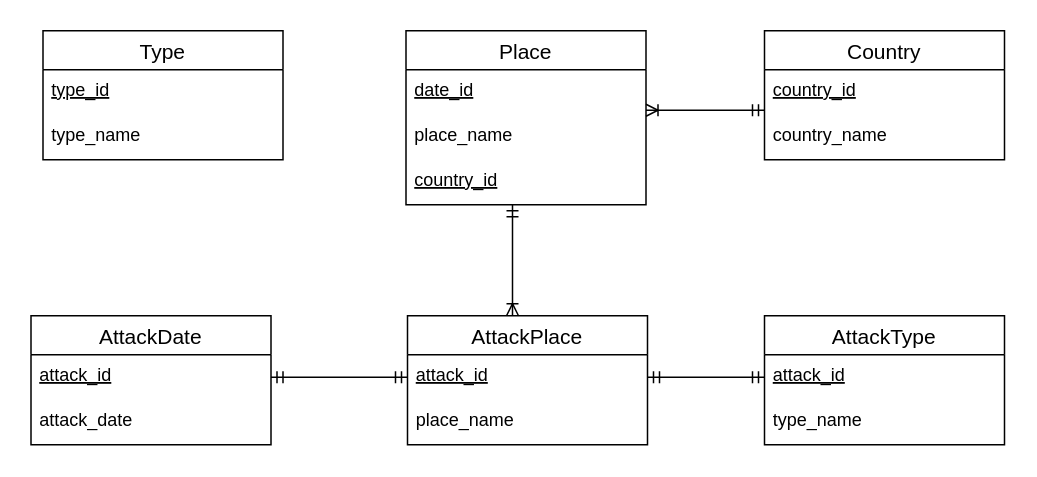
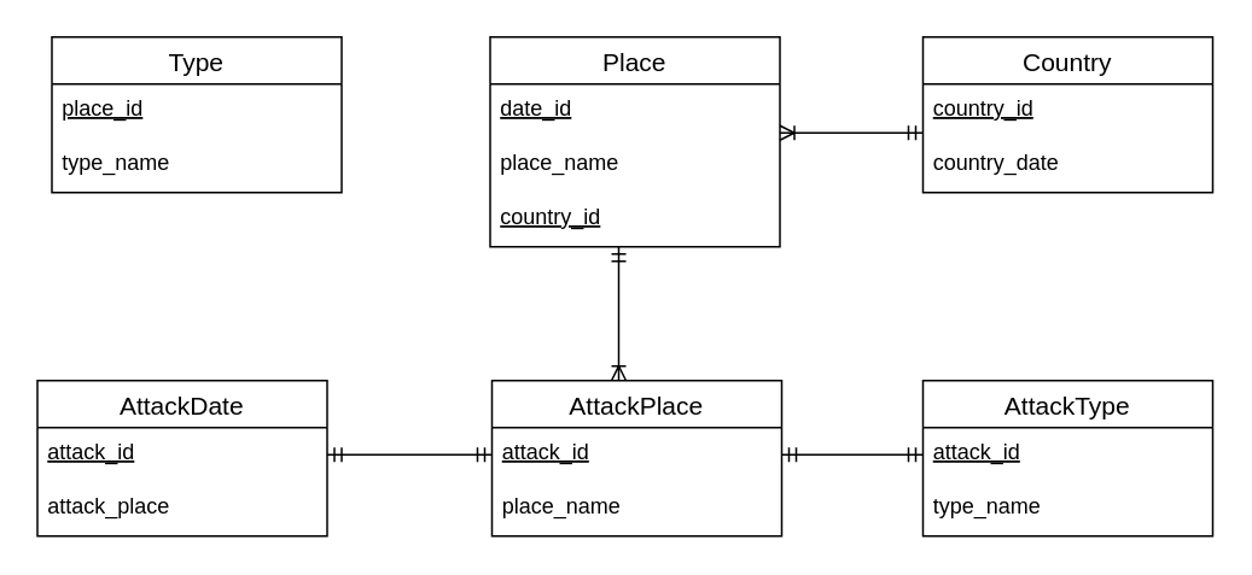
  <mxCell id="0" />
  <mxCell id="1" parent="0" />
  <mxCell id="2" value="Type" style="swimlane;fontStyle=0;childLayout=stackLayout;horizontal=1;startSize=26;horizontalStack=0;resizeParent=1;resizeParentMax=0;resizeLast=0;collapsible=1;marginBottom=0;align=center;fontSize=14;" vertex="1" parent="1"><mxGeometry x="28" y="20" width="160" height="86" as="geometry" /></mxCell>
- <mxCell id="3" value="type_id" style="text;strokeColor=none;fillColor=none;spacingLeft=4;spacingRight=4;overflow=hidden;rotatable=0;points=[[0,0.5],[1,0.5]];portConstraint=eastwest;fontSize=12;fontStyle=4" vertex="1" parent="2"><mxGeometry y="26" width="160" height="30" as="geometry" /></mxCell>
+ <mxCell id="3" value="place_id" style="text;strokeColor=none;fillColor=none;spacingLeft=4;spacingRight=4;overflow=hidden;rotatable=0;points=[[0,0.5],[1,0.5]];portConstraint=eastwest;fontSize=12;fontStyle=4" vertex="1" parent="2"><mxGeometry y="26" width="160" height="30" as="geometry" /></mxCell>
  <mxCell id="4" value="type_name" style="text;strokeColor=none;fillColor=none;spacingLeft=4;spacingRight=4;overflow=hidden;rotatable=0;points=[[0,0.5],[1,0.5]];portConstraint=eastwest;fontSize=12;" vertex="1" parent="2"><mxGeometry y="56" width="160" height="30" as="geometry" /></mxCell>
  <mxCell id="5" value="AttackType" style="swimlane;fontStyle=0;childLayout=stackLayout;horizontal=1;startSize=26;horizontalStack=0;resizeParent=1;resizeParentMax=0;resizeLast=0;collapsible=1;marginBottom=0;align=center;fontSize=14;" vertex="1" parent="1"><mxGeometry x="509" y="210" width="160" height="86" as="geometry" /></mxCell>
  <mxCell id="6" value="attack_id" style="text;strokeColor=none;fillColor=none;spacingLeft=4;spacingRight=4;overflow=hidden;rotatable=0;points=[[0,0.5],[1,0.5]];portConstraint=eastwest;fontSize=12;fontStyle=4" vertex="1" parent="5"><mxGeometry y="26" width="160" height="30" as="geometry" /></mxCell>
  <mxCell id="7" value="type_name" style="text;strokeColor=none;fillColor=none;spacingLeft=4;spacingRight=4;overflow=hidden;rotatable=0;points=[[0,0.5],[1,0.5]];portConstraint=eastwest;fontSize=12;" vertex="1" parent="5"><mxGeometry y="56" width="160" height="30" as="geometry" /></mxCell>
  <mxCell id="8" value="AttackPlace" style="swimlane;fontStyle=0;childLayout=stackLayout;horizontal=1;startSize=26;horizontalStack=0;resizeParent=1;resizeParentMax=0;resizeLast=0;collapsible=1;marginBottom=0;align=center;fontSize=14;" vertex="1" parent="1"><mxGeometry x="271" y="210" width="160" height="86" as="geometry" /></mxCell>
  <mxCell id="9" value="attack_id" style="text;strokeColor=none;fillColor=none;spacingLeft=4;spacingRight=4;overflow=hidden;rotatable=0;points=[[0,0.5],[1,0.5]];portConstraint=eastwest;fontSize=12;fontStyle=4" vertex="1" parent="8"><mxGeometry y="26" width="160" height="30" as="geometry" /></mxCell>
  <mxCell id="10" value="place_name" style="text;strokeColor=none;fillColor=none;spacingLeft=4;spacingRight=4;overflow=hidden;rotatable=0;points=[[0,0.5],[1,0.5]];portConstraint=eastwest;fontSize=12;" vertex="1" parent="8"><mxGeometry y="56" width="160" height="30" as="geometry" /></mxCell>
  <mxCell id="11" style="edgeStyle=orthogonalEdgeStyle;rounded=0;orthogonalLoop=1;jettySize=auto;html=1;startArrow=ERmandOne;startFill=0;endArrow=ERoneToMany;endFill=0;" edge="1" parent="1"><mxGeometry relative="1" as="geometry"><mxPoint x="341" y="136" as="sourcePoint" /><mxPoint x="341" y="210" as="targetPoint" /><Array as="points"><mxPoint x="341" y="200" /><mxPoint x="341" y="200" /></Array></mxGeometry></mxCell>
  <mxCell id="12" value="Place" style="swimlane;fontStyle=0;childLayout=stackLayout;horizontal=1;startSize=26;horizontalStack=0;resizeParent=1;resizeParentMax=0;resizeLast=0;collapsible=1;marginBottom=0;align=center;fontSize=14;" vertex="1" parent="1"><mxGeometry x="270" y="20" width="160" height="116" as="geometry" /></mxCell>
  <mxCell id="13" value="date_id" style="text;strokeColor=none;fillColor=none;spacingLeft=4;spacingRight=4;overflow=hidden;rotatable=0;points=[[0,0.5],[1,0.5]];portConstraint=eastwest;fontSize=12;fontStyle=4" vertex="1" parent="12"><mxGeometry y="26" width="160" height="30" as="geometry" /></mxCell>
  <mxCell id="14" value="place_name" style="text;strokeColor=none;fillColor=none;spacingLeft=4;spacingRight=4;overflow=hidden;rotatable=0;points=[[0,0.5],[1,0.5]];portConstraint=eastwest;fontSize=12;" vertex="1" parent="12"><mxGeometry y="56" width="160" height="30" as="geometry" /></mxCell>
  <mxCell id="15" value="country_id" style="text;strokeColor=none;fillColor=none;spacingLeft=4;spacingRight=4;overflow=hidden;rotatable=0;points=[[0,0.5],[1,0.5]];portConstraint=eastwest;fontSize=12;fontStyle=4" vertex="1" parent="12"><mxGeometry y="86" width="160" height="30" as="geometry" /></mxCell>
  <mxCell id="16" style="edgeStyle=orthogonalEdgeStyle;rounded=0;orthogonalLoop=1;jettySize=auto;html=1;entryX=0;entryY=0.5;entryDx=0;entryDy=0;endArrow=ERmandOne;endFill=0;startArrow=ERmandOne;startFill=0;" edge="1" parent="1" source="17" target="9"><mxGeometry relative="1" as="geometry"><Array as="points"><mxPoint x="200" y="251" /><mxPoint x="200" y="251" /></Array></mxGeometry></mxCell>
  <mxCell id="17" value="AttackDate" style="swimlane;fontStyle=0;childLayout=stackLayout;horizontal=1;startSize=26;horizontalStack=0;resizeParent=1;resizeParentMax=0;resizeLast=0;collapsible=1;marginBottom=0;align=center;fontSize=14;" vertex="1" parent="1"><mxGeometry x="20" y="210" width="160" height="86" as="geometry" /></mxCell>
  <mxCell id="18" value="attack_id" style="text;strokeColor=none;fillColor=none;spacingLeft=4;spacingRight=4;overflow=hidden;rotatable=0;points=[[0,0.5],[1,0.5]];portConstraint=eastwest;fontSize=12;fontStyle=4" vertex="1" parent="17"><mxGeometry y="26" width="160" height="30" as="geometry" /></mxCell>
- <mxCell id="19" value="attack_date" style="text;strokeColor=none;fillColor=none;spacingLeft=4;spacingRight=4;overflow=hidden;rotatable=0;points=[[0,0.5],[1,0.5]];portConstraint=eastwest;fontSize=12;" vertex="1" parent="17"><mxGeometry y="56" width="160" height="30" as="geometry" /></mxCell>
+ <mxCell id="19" value="attack_place" style="text;strokeColor=none;fillColor=none;spacingLeft=4;spacingRight=4;overflow=hidden;rotatable=0;points=[[0,0.5],[1,0.5]];portConstraint=eastwest;fontSize=12;" vertex="1" parent="17"><mxGeometry y="56" width="160" height="30" as="geometry" /></mxCell>
  <mxCell id="20" value="Country" style="swimlane;fontStyle=0;childLayout=stackLayout;horizontal=1;startSize=26;horizontalStack=0;resizeParent=1;resizeParentMax=0;resizeLast=0;collapsible=1;marginBottom=0;align=center;fontSize=14;" vertex="1" parent="1"><mxGeometry x="509" y="20" width="160" height="86" as="geometry" /></mxCell>
  <mxCell id="21" value="country_id" style="text;strokeColor=none;fillColor=none;spacingLeft=4;spacingRight=4;overflow=hidden;rotatable=0;points=[[0,0.5],[1,0.5]];portConstraint=eastwest;fontSize=12;fontStyle=4" vertex="1" parent="20"><mxGeometry y="26" width="160" height="30" as="geometry" /></mxCell>
- <mxCell id="22" value="country_name" style="text;strokeColor=none;fillColor=none;spacingLeft=4;spacingRight=4;overflow=hidden;rotatable=0;points=[[0,0.5],[1,0.5]];portConstraint=eastwest;fontSize=12;" vertex="1" parent="20"><mxGeometry y="56" width="160" height="30" as="geometry" /></mxCell>
+ <mxCell id="22" value="country_date" style="text;strokeColor=none;fillColor=none;spacingLeft=4;spacingRight=4;overflow=hidden;rotatable=0;points=[[0,0.5],[1,0.5]];portConstraint=eastwest;fontSize=12;" vertex="1" parent="20"><mxGeometry y="56" width="160" height="30" as="geometry" /></mxCell>
  <mxCell id="23" style="edgeStyle=orthogonalEdgeStyle;rounded=0;orthogonalLoop=1;jettySize=auto;html=1;entryX=0;entryY=0.5;entryDx=0;entryDy=0;startArrow=ERmandOne;startFill=0;endArrow=ERmandOne;endFill=0;" edge="1" parent="1" source="9" target="6"><mxGeometry relative="1" as="geometry" /></mxCell>
  <mxCell id="24" style="edgeStyle=orthogonalEdgeStyle;rounded=0;orthogonalLoop=1;jettySize=auto;html=1;endArrow=ERmandOne;endFill=0;startArrow=ERoneToMany;startFill=0;" edge="1" parent="1"><mxGeometry relative="1" as="geometry"><mxPoint x="430" y="73" as="sourcePoint" /><mxPoint x="509" y="73" as="targetPoint" /></mxGeometry></mxCell>
